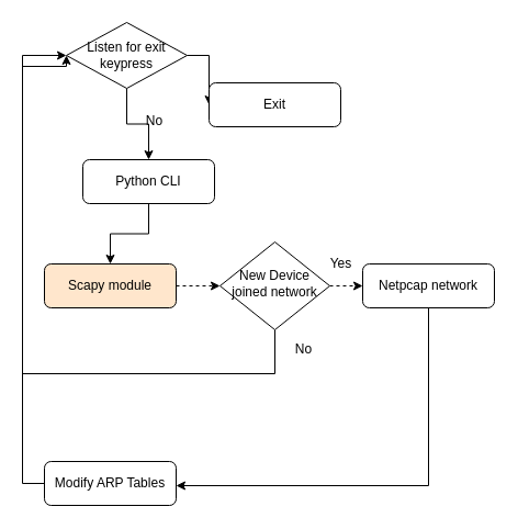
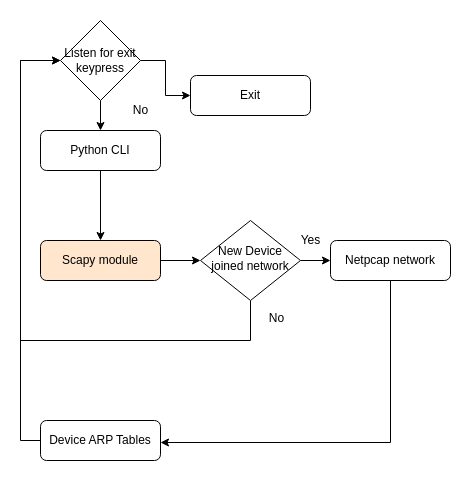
  <mxCell id="0" />
  <mxCell id="1" parent="0" />
- <mxCell id="2" style="edgeStyle=orthogonalEdgeStyle;rounded=0;orthogonalLoop=1;jettySize=auto;html=1;exitX=1;exitY=0.5;exitDx=0;exitDy=0;entryX=0;entryY=0.5;entryDx=0;entryDy=0;dashed=1;" edge="1" parent="1" source="3" target="6"><mxGeometry relative="1" as="geometry" /></mxCell>
+ <mxCell id="2" style="edgeStyle=orthogonalEdgeStyle;rounded=0;orthogonalLoop=1;jettySize=auto;html=1;exitX=1;exitY=0.5;exitDx=0;exitDy=0;entryX=0;entryY=0.5;entryDx=0;entryDy=0;" edge="1" parent="1" source="3" target="6"><mxGeometry relative="1" as="geometry" /></mxCell>
  <mxCell id="3" value="Scapy module" style="rounded=1;whiteSpace=wrap;html=1;fontSize=12;glass=0;strokeWidth=1;shadow=0;fillColor=#ffe6cc;" parent="1" vertex="1"><mxGeometry x="40" y="240" width="120" height="40" as="geometry" /></mxCell>
- <mxCell id="4" style="edgeStyle=orthogonalEdgeStyle;rounded=0;orthogonalLoop=1;jettySize=auto;html=1;exitX=1;exitY=0.5;exitDx=0;exitDy=0;entryX=0;entryY=0.5;entryDx=0;entryDy=0;dashed=1;" edge="1" parent="1" source="6" target="17"><mxGeometry relative="1" as="geometry" /></mxCell>
+ <mxCell id="4" style="edgeStyle=orthogonalEdgeStyle;rounded=0;orthogonalLoop=1;jettySize=auto;html=1;exitX=1;exitY=0.5;exitDx=0;exitDy=0;entryX=0;entryY=0.5;entryDx=0;entryDy=0;" edge="1" parent="1" source="6" target="17"><mxGeometry relative="1" as="geometry" /></mxCell>
  <mxCell id="5" style="edgeStyle=orthogonalEdgeStyle;rounded=0;orthogonalLoop=1;jettySize=auto;html=1;exitX=0.5;exitY=1;exitDx=0;exitDy=0;entryX=0;entryY=0.5;entryDx=0;entryDy=0;" edge="1" parent="1" source="6" target="13"><mxGeometry relative="1" as="geometry"><mxPoint x="20" y="390" as="targetPoint" /><Array as="points"><mxPoint x="250" y="340" /><mxPoint x="20" y="340" /><mxPoint x="20" y="60" /></Array></mxGeometry></mxCell>
  <mxCell id="6" value="New Device joined network" style="rhombus;whiteSpace=wrap;html=1;shadow=0;fontFamily=Helvetica;fontSize=12;align=center;strokeWidth=1;spacing=6;spacingTop=-4;" parent="1" vertex="1"><mxGeometry x="200" y="220" width="100" height="80" as="geometry" /></mxCell>
  <mxCell id="7" value="" style="edgeStyle=orthogonalEdgeStyle;rounded=0;orthogonalLoop=1;jettySize=auto;html=1;" edge="1" parent="1" source="8" target="3"><mxGeometry relative="1" as="geometry" /></mxCell>
- <mxCell id="8" value="Python CLI" style="rounded=1;whiteSpace=wrap;html=1;fontSize=12;glass=0;strokeWidth=1;shadow=0;" vertex="1" parent="1"><mxGeometry x="75" y="145" width="120" height="40" as="geometry" /></mxCell>
+ <mxCell id="8" value="Python CLI" style="rounded=1;whiteSpace=wrap;html=1;fontSize=12;glass=0;strokeWidth=1;shadow=0;" vertex="1" parent="1"><mxGeometry x="40" width="120" height="40" as="geometry" y="130" /></mxCell>
  <mxCell id="9" style="edgeStyle=orthogonalEdgeStyle;rounded=0;orthogonalLoop=1;jettySize=auto;html=1;exitX=0;exitY=0.5;exitDx=0;exitDy=0;entryX=0;entryY=0.5;entryDx=0;entryDy=0;" edge="1" parent="1" source="10" target="13"><mxGeometry relative="1" as="geometry" /></mxCell>
- <mxCell id="10" value="Modify ARP Tables" style="rounded=1;whiteSpace=wrap;html=1;fontSize=12;glass=0;strokeWidth=1;shadow=0;" vertex="1" parent="1"><mxGeometry x="40" y="420" width="120" height="40" as="geometry" /></mxCell>
+ <mxCell id="10" value="Device ARP Tables" style="rounded=1;whiteSpace=wrap;html=1;fontSize=12;glass=0;strokeWidth=1;shadow=0;" vertex="1" parent="1"><mxGeometry x="40" y="420" width="120" height="40" as="geometry" /></mxCell>
  <mxCell id="11" style="edgeStyle=orthogonalEdgeStyle;rounded=0;orthogonalLoop=1;jettySize=auto;html=1;exitX=0.5;exitY=1;exitDx=0;exitDy=0;entryX=0.5;entryY=0;entryDx=0;entryDy=0;" edge="1" parent="1" source="13" target="8"><mxGeometry relative="1" as="geometry" /></mxCell>
  <mxCell id="12" style="edgeStyle=orthogonalEdgeStyle;rounded=0;orthogonalLoop=1;jettySize=auto;html=1;exitX=1;exitY=0.5;exitDx=0;exitDy=0;entryX=0;entryY=0.5;entryDx=0;entryDy=0;" edge="1" parent="1" source="13" target="15"><mxGeometry relative="1" as="geometry" /></mxCell>
- <mxCell id="13" value="Listen for exit keypress" style="rhombus;whiteSpace=wrap;html=1;" vertex="1" parent="1"><mxGeometry x="60" y="20" width="110" height="60" as="geometry" /></mxCell>
+ <mxCell id="13" value="Listen for exit keypress" style="rhombus;whiteSpace=wrap;html=1;" vertex="1" parent="1"><mxGeometry x="60" y="20" width="80" height="80" as="geometry" /></mxCell>
  <mxCell id="14" value="No" style="text;html=1;align=center;verticalAlign=middle;resizable=0;points=[];autosize=1;" vertex="1" parent="1"><mxGeometry x="125" y="100" width="30" height="20" as="geometry" /></mxCell>
  <mxCell id="15" value="Exit" style="rounded=1;whiteSpace=wrap;html=1;fontSize=12;glass=0;strokeWidth=1;shadow=0;" vertex="1" parent="1"><mxGeometry x="190" y="75" width="120" height="40" as="geometry" /></mxCell>
  <mxCell id="16" style="edgeStyle=orthogonalEdgeStyle;rounded=0;orthogonalLoop=1;jettySize=auto;html=1;entryX=1;entryY=0.75;entryDx=0;entryDy=0;" edge="1" parent="1"><mxGeometry relative="1" as="geometry"><mxPoint x="160" y="442" as="targetPoint" /><mxPoint x="390" y="272" as="sourcePoint" /><Array as="points"><mxPoint x="390" y="442" /></Array></mxGeometry></mxCell>
  <mxCell id="17" value="Netpcap network" style="rounded=1;whiteSpace=wrap;html=1;fontSize=12;glass=0;strokeWidth=1;shadow=0;" vertex="1" parent="1"><mxGeometry x="330" y="240" width="120" height="40" as="geometry" /></mxCell>
  <mxCell id="18" value="Yes" style="text;html=1;align=center;verticalAlign=middle;resizable=0;points=[];autosize=1;" vertex="1" parent="1"><mxGeometry x="295" y="230" width="30" height="20" as="geometry" /></mxCell>
  <mxCell id="19" value="No" style="text;html=1;align=center;verticalAlign=middle;resizable=0;points=[];autosize=1;" vertex="1" parent="1"><mxGeometry x="261" y="308" width="30" height="20" as="geometry" /></mxCell>
